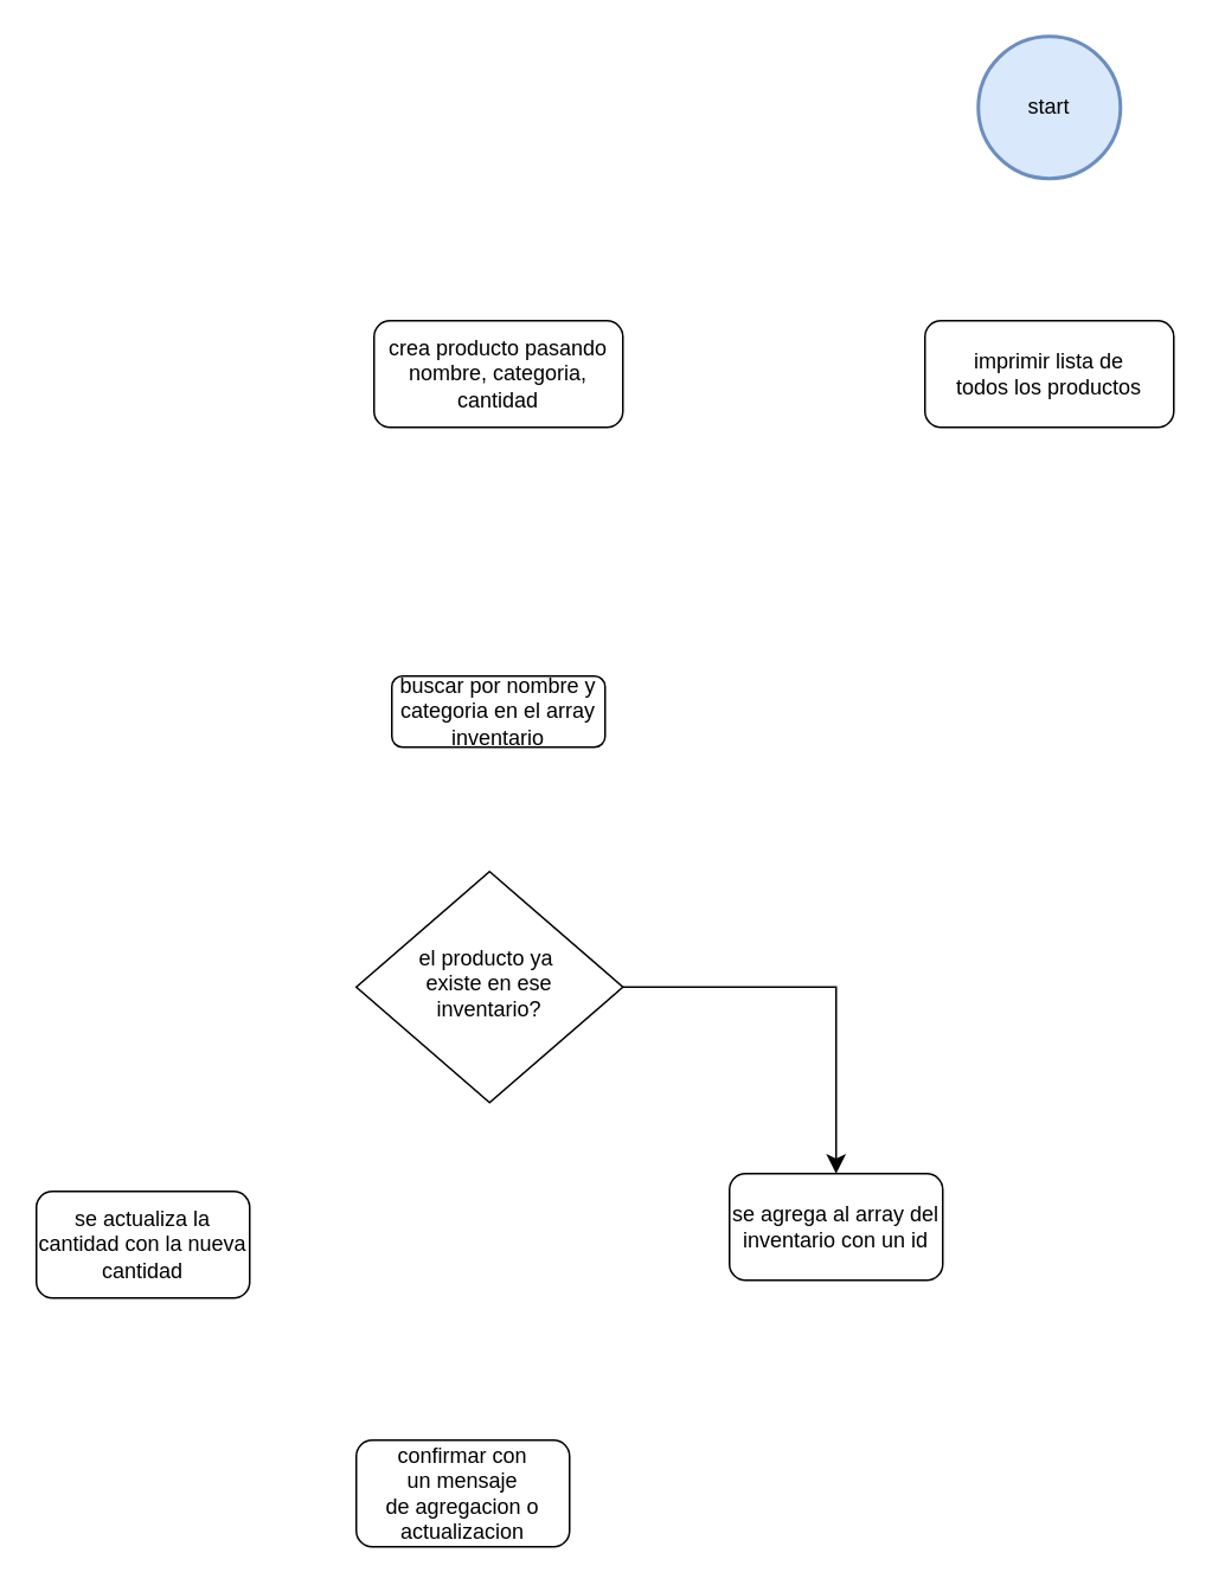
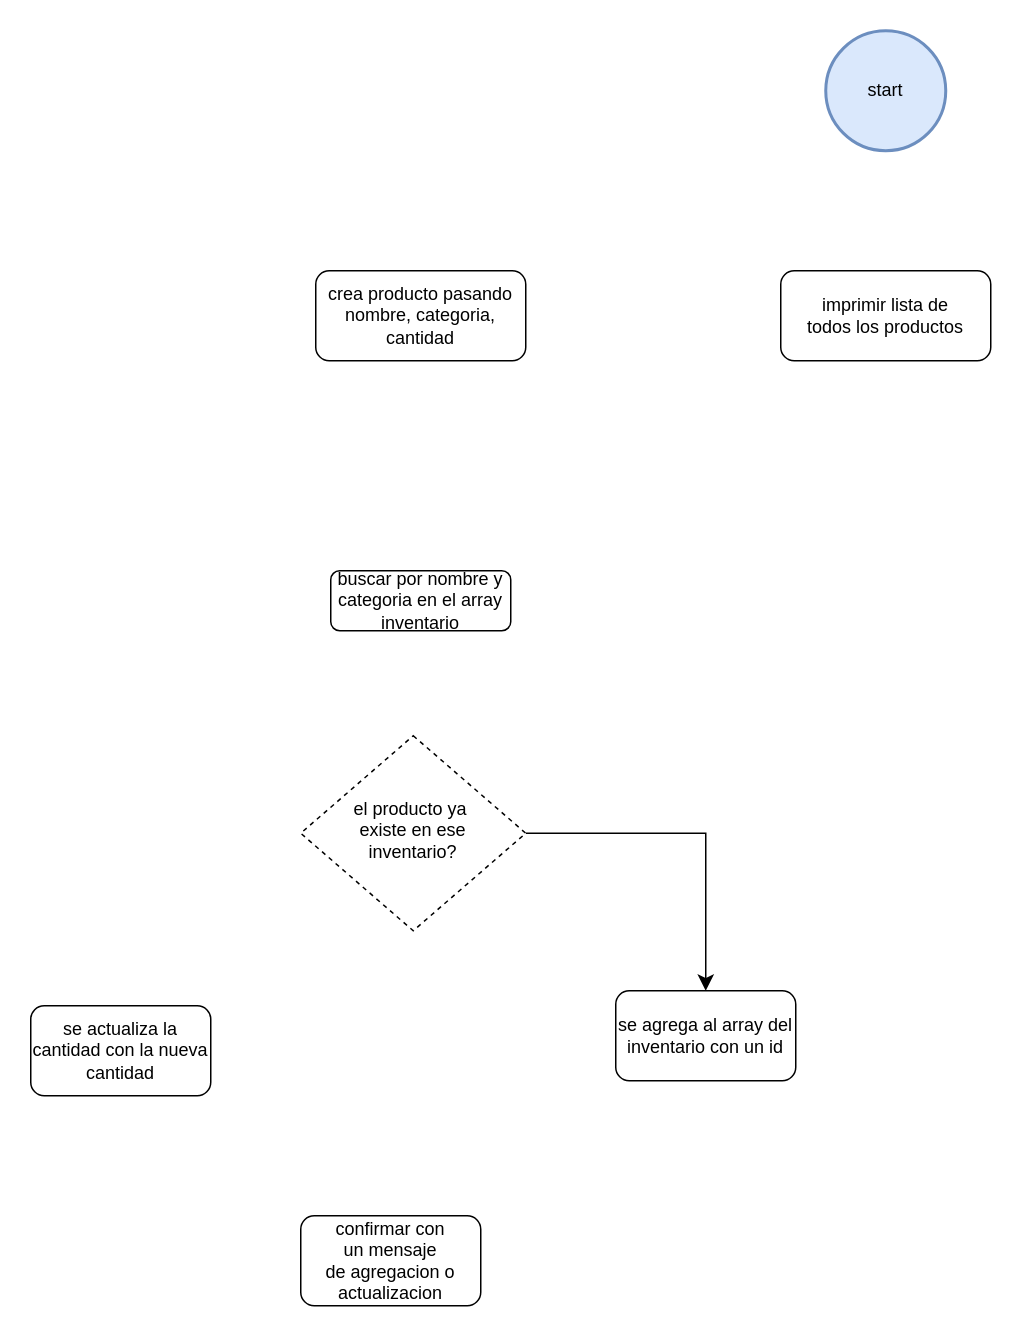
  <mxCell id="0" />
  <mxCell id="1" parent="0" />
  <mxCell id="2" value="start" style="strokeWidth=2;html=1;shape=mxgraph.flowchart.start_2;whiteSpace=wrap;fillColor=#dae8fc;strokeColor=#6c8ebf;" vertex="1" parent="1"><mxGeometry x="550" y="20" width="80" height="80" as="geometry" /></mxCell>
  <mxCell id="3" style="edgeStyle=none;curved=1;rounded=0;orthogonalLoop=1;jettySize=auto;html=1;exitX=0.75;exitY=0;exitDx=0;exitDy=0;fontSize=12;startSize=8;endSize=8;" edge="1" source="4" target="4" parent="1"><mxGeometry relative="1" as="geometry" /></mxCell>
  <mxCell id="4" value="crea producto pasando&lt;div&gt;nombre, categoria, cantidad&lt;/div&gt;" style="rounded=1;whiteSpace=wrap;html=1;fontSize=12;glass=0;strokeWidth=1;shadow=0;" vertex="1" parent="1"><mxGeometry x="210" y="180" width="140" height="60" as="geometry" /></mxCell>
  <mxCell id="5" style="edgeStyle=orthogonalEdgeStyle;shape=connector;rounded=0;orthogonalLoop=1;jettySize=auto;html=1;strokeColor=default;align=center;verticalAlign=middle;fontFamily=Helvetica;fontSize=12;fontColor=default;labelBackgroundColor=default;startSize=8;endArrow=classic;endSize=8;flowAnimation=0;" edge="1" parent="1" source="6" target="8"><mxGeometry relative="1" as="geometry" /></mxCell>
- <mxCell id="6" value="el producto ya&amp;nbsp;&lt;div&gt;existe en ese&lt;/div&gt;&lt;div&gt;inventario?&lt;/div&gt;" style="rhombus;whiteSpace=wrap;html=1;shadow=0;fontFamily=Helvetica;fontSize=12;align=center;strokeWidth=1;spacing=6;spacingTop=-4;" vertex="1" parent="1"><mxGeometry x="200" y="490" width="150" height="130" as="geometry" /></mxCell>
+ <mxCell id="6" value="el producto ya&amp;nbsp;&lt;div&gt;existe en ese&lt;/div&gt;&lt;div&gt;inventario?&lt;/div&gt;" style="rhombus;whiteSpace=wrap;html=1;shadow=0;fontFamily=Helvetica;fontSize=12;align=center;strokeWidth=1;spacing=6;spacingTop=-4;dashed=1;" vertex="1" parent="1"><mxGeometry x="200" y="490" width="150" height="130" as="geometry" /></mxCell>
  <mxCell id="7" value="se actualiza la cantidad con la nueva cantidad" style="rounded=1;whiteSpace=wrap;html=1;fontSize=12;glass=0;strokeWidth=1;shadow=0;" vertex="1" parent="1"><mxGeometry x="20" y="670" width="120" height="60" as="geometry" /></mxCell>
  <mxCell id="8" value="se agrega al array del inventario con un id" style="rounded=1;whiteSpace=wrap;html=1;fontSize=12;glass=0;strokeWidth=1;shadow=0;" vertex="1" parent="1"><mxGeometry x="410" y="660" width="120" height="60" as="geometry" /></mxCell>
  <mxCell id="9" value="buscar por nombre y categoria en el array&lt;div&gt;inventario&lt;/div&gt;" style="rounded=1;whiteSpace=wrap;html=1;fontSize=12;glass=0;strokeWidth=1;shadow=0;" vertex="1" parent="1"><mxGeometry x="220" y="380" width="120" height="40" as="geometry" /></mxCell>
  <mxCell id="10" value="imprimir lista de&lt;div&gt;todos los productos&lt;/div&gt;" style="rounded=1;whiteSpace=wrap;html=1;fontSize=12;glass=0;strokeWidth=1;shadow=0;" vertex="1" parent="1"><mxGeometry x="520" y="180" width="140" height="60" as="geometry" /></mxCell>
  <mxCell id="11" value="confirmar con&lt;div&gt;un mensaje&lt;/div&gt;&lt;div&gt;de agregacion o&lt;/div&gt;&lt;div&gt;actualizacion&lt;/div&gt;" style="rounded=1;whiteSpace=wrap;html=1;fontSize=12;glass=0;strokeWidth=1;shadow=0;" vertex="1" parent="1"><mxGeometry x="200" y="810" width="120" height="60" as="geometry" /></mxCell>
